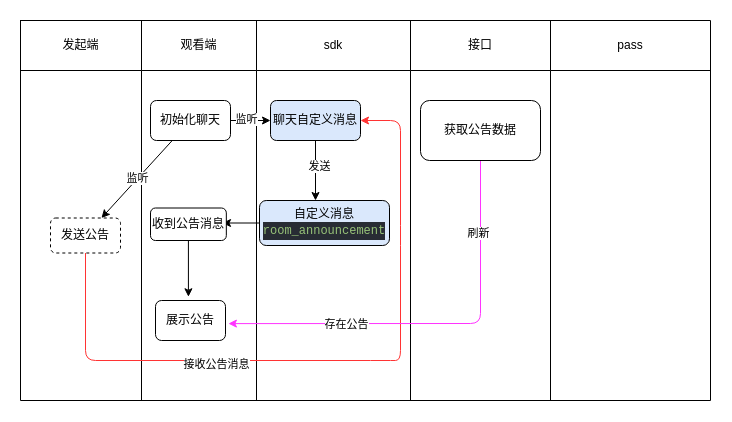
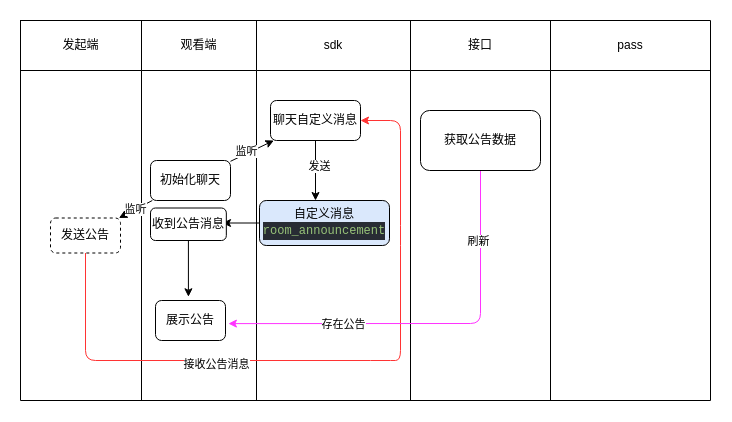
  <mxCell id="0" />
  <mxCell id="1" parent="0" />
  <mxCell id="2" value="" style="shape=table;startSize=0;container=1;collapsible=0;childLayout=tableLayout;shadow=0;" parent="1" vertex="1"><mxGeometry x="20" y="20" width="690" height="380" as="geometry" /></mxCell>
  <mxCell id="3" value="" style="shape=partialRectangle;collapsible=0;dropTarget=0;pointerEvents=0;fillColor=none;top=0;left=0;bottom=0;right=0;points=[[0,0.5],[1,0.5]];portConstraint=eastwest;shadow=0;" parent="2" vertex="1"><mxGeometry width="690" height="50" as="geometry" /></mxCell>
  <mxCell id="4" value="发起端" style="shape=partialRectangle;html=1;whiteSpace=wrap;connectable=0;overflow=hidden;fillColor=none;top=0;left=0;bottom=0;right=0;pointerEvents=1;shadow=0;" parent="3" vertex="1"><mxGeometry width="121" height="50" as="geometry"><mxRectangle width="121" height="50" as="alternateBounds" /></mxGeometry></mxCell>
  <mxCell id="5" value="观看端" style="shape=partialRectangle;html=1;whiteSpace=wrap;connectable=0;overflow=hidden;fillColor=none;top=0;left=0;bottom=0;right=0;pointerEvents=1;shadow=0;" parent="3" vertex="1"><mxGeometry x="121" width="115" height="50" as="geometry"><mxRectangle width="115" height="50" as="alternateBounds" /></mxGeometry></mxCell>
  <mxCell id="6" value="sdk" style="shape=partialRectangle;html=1;whiteSpace=wrap;connectable=0;overflow=hidden;fillColor=none;top=0;left=0;bottom=0;right=0;pointerEvents=1;shadow=0;" parent="3" vertex="1"><mxGeometry x="236" width="154" height="50" as="geometry"><mxRectangle width="154" height="50" as="alternateBounds" /></mxGeometry></mxCell>
  <mxCell id="7" value="接口" style="shape=partialRectangle;html=1;whiteSpace=wrap;connectable=0;overflow=hidden;fillColor=none;top=0;left=0;bottom=0;right=0;pointerEvents=1;shadow=0;" parent="3" vertex="1"><mxGeometry x="390" width="140" height="50" as="geometry"><mxRectangle width="140" height="50" as="alternateBounds" /></mxGeometry></mxCell>
  <mxCell id="8" value="pass" style="shape=partialRectangle;html=1;whiteSpace=wrap;connectable=0;overflow=hidden;fillColor=none;top=0;left=0;bottom=0;right=0;pointerEvents=1;shadow=0;" parent="3" vertex="1"><mxGeometry x="530" width="160" height="50" as="geometry"><mxRectangle width="160" height="50" as="alternateBounds" /></mxGeometry></mxCell>
  <mxCell id="9" value="" style="shape=partialRectangle;collapsible=0;dropTarget=0;pointerEvents=0;fillColor=none;top=0;left=0;bottom=0;right=0;points=[[0,0.5],[1,0.5]];portConstraint=eastwest;shadow=0;" parent="2" vertex="1"><mxGeometry y="50" width="690" height="330" as="geometry" /></mxCell>
  <mxCell id="10" value="" style="shape=partialRectangle;html=1;whiteSpace=wrap;connectable=0;overflow=hidden;fillColor=none;top=0;left=0;bottom=0;right=0;pointerEvents=1;shadow=0;" parent="9" vertex="1"><mxGeometry width="121" height="330" as="geometry"><mxRectangle width="121" height="330" as="alternateBounds" /></mxGeometry></mxCell>
  <mxCell id="11" value="" style="shape=partialRectangle;html=1;whiteSpace=wrap;connectable=0;overflow=hidden;fillColor=none;top=0;left=0;bottom=0;right=0;pointerEvents=1;shadow=0;" parent="9" vertex="1"><mxGeometry x="121" width="115" height="330" as="geometry"><mxRectangle width="115" height="330" as="alternateBounds" /></mxGeometry></mxCell>
  <mxCell id="12" value="" style="shape=partialRectangle;html=1;whiteSpace=wrap;connectable=0;overflow=hidden;fillColor=none;top=0;left=0;bottom=0;right=0;pointerEvents=1;shadow=0;" parent="9" vertex="1"><mxGeometry x="236" width="154" height="330" as="geometry"><mxRectangle width="154" height="330" as="alternateBounds" /></mxGeometry></mxCell>
  <mxCell id="13" value="" style="shape=partialRectangle;html=1;whiteSpace=wrap;connectable=0;overflow=hidden;fillColor=none;top=0;left=0;bottom=0;right=0;pointerEvents=1;shadow=0;" parent="9" vertex="1"><mxGeometry x="390" width="140" height="330" as="geometry"><mxRectangle width="140" height="330" as="alternateBounds" /></mxGeometry></mxCell>
  <mxCell id="14" value="" style="shape=partialRectangle;html=1;whiteSpace=wrap;connectable=0;overflow=hidden;fillColor=none;top=0;left=0;bottom=0;right=0;pointerEvents=1;shadow=0;" parent="9" vertex="1"><mxGeometry x="530" width="160" height="330" as="geometry"><mxRectangle width="160" height="330" as="alternateBounds" /></mxGeometry></mxCell>
  <mxCell id="15" value="" style="edgeStyle=none;html=1;entryX=1;entryY=0.5;entryDx=0;entryDy=0;strokeColor=#FF3333;" parent="1" source="17" target="24" edge="1"><mxGeometry relative="1" as="geometry"><mxPoint x="85" y="332.5" as="targetPoint" /><Array as="points"><mxPoint x="85" y="360" /><mxPoint x="380" y="360" /><mxPoint x="400" y="360" /><mxPoint x="400" y="235" /><mxPoint x="400" y="120" /></Array></mxGeometry></mxCell>
  <mxCell id="16" value="接收公告消息" style="edgeLabel;html=1;align=center;verticalAlign=middle;resizable=0;points=[];" parent="15" vertex="1" connectable="0"><mxGeometry x="-0.321" y="-3" relative="1" as="geometry"><mxPoint as="offset" /></mxGeometry></mxCell>
  <mxCell id="17" value="发送公告" style="rounded=1;whiteSpace=wrap;html=1;shadow=0;dashed=1;" parent="1" vertex="1"><mxGeometry x="50" y="217.5" width="70" height="35" as="geometry" /></mxCell>
  <mxCell id="18" value="" style="edgeStyle=none;html=1;" parent="1" source="21" target="24" edge="1"><mxGeometry relative="1" as="geometry" /></mxCell>
  <mxCell id="19" value="监听" style="edgeLabel;html=1;align=center;verticalAlign=middle;resizable=0;points=[];" parent="18" vertex="1" connectable="0"><mxGeometry x="-0.225" y="2" relative="1" as="geometry"><mxPoint x="-1" as="offset" /></mxGeometry></mxCell>
  <mxCell id="20" value="监听" style="edgeStyle=none;html=1;" parent="1" source="21" target="17" edge="1"><mxGeometry relative="1" as="geometry" /></mxCell>
- <mxCell id="21" value="初始化聊天" style="rounded=1;whiteSpace=wrap;html=1;shadow=0;" parent="1" vertex="1"><mxGeometry x="150" y="100" width="80" height="40" as="geometry" /></mxCell>
+ <mxCell id="21" value="初始化聊天" style="rounded=1;whiteSpace=wrap;html=1;shadow=0;" parent="1" vertex="1"><mxGeometry x="150" y="160" width="80" height="40" as="geometry" /></mxCell>
  <mxCell id="22" value="" style="edgeStyle=none;html=1;" parent="1" source="24" edge="1"><mxGeometry relative="1" as="geometry"><mxPoint x="315" y="200" as="targetPoint" /></mxGeometry></mxCell>
  <mxCell id="23" value="发送" style="edgeLabel;html=1;align=center;verticalAlign=middle;resizable=0;points=[];" parent="22" vertex="1" connectable="0"><mxGeometry x="-0.161" y="3" relative="1" as="geometry"><mxPoint as="offset" /></mxGeometry></mxCell>
- <mxCell id="24" value="聊天自定义消息" style="rounded=1;whiteSpace=wrap;html=1;shadow=0;fillColor=#dae8fc;" parent="1" vertex="1"><mxGeometry x="270" y="100" width="90" height="40" as="geometry" /></mxCell>
+ <mxCell id="24" value="聊天自定义消息" style="rounded=1;whiteSpace=wrap;html=1;shadow=0;" parent="1" vertex="1"><mxGeometry x="270" y="100" width="90" height="40" as="geometry" /></mxCell>
  <mxCell id="25" value="" style="edgeStyle=none;html=1;" parent="1" source="26" edge="1"><mxGeometry relative="1" as="geometry"><mxPoint x="222" y="222.5" as="targetPoint" /></mxGeometry></mxCell>
  <mxCell id="26" value="自定义消息&lt;br&gt;&lt;div style=&quot;color: rgb(171 , 178 , 191) ; background-color: rgb(40 , 44 , 52) ; font-family: &amp;#34;menlo&amp;#34; , &amp;#34;monaco&amp;#34; , &amp;#34;courier new&amp;#34; , monospace ; line-height: 18px&quot;&gt;&lt;span style=&quot;color: #98c379&quot;&gt;room_announcement&lt;/span&gt;&lt;/div&gt;" style="whiteSpace=wrap;html=1;rounded=1;shadow=0;fillColor=#dae8fc;" parent="1" vertex="1"><mxGeometry x="259" y="200" width="130" height="45" as="geometry" /></mxCell>
  <mxCell id="27" value="" style="edgeStyle=none;html=1;" parent="1" source="28" edge="1"><mxGeometry relative="1" as="geometry"><mxPoint x="187.919" y="296.251" as="targetPoint" /></mxGeometry></mxCell>
  <mxCell id="28" value="收到公告消息" style="rounded=1;whiteSpace=wrap;html=1;shadow=0;" parent="1" vertex="1"><mxGeometry x="150" y="207.5" width="75.83" height="32.5" as="geometry" /></mxCell>
  <mxCell id="29" value="" style="edgeStyle=none;html=1;strokeColor=#FF33FF;" parent="1" source="32" edge="1"><mxGeometry relative="1" as="geometry"><mxPoint x="227.895" y="323.108" as="targetPoint" /><Array as="points"><mxPoint x="480" y="323" /></Array></mxGeometry></mxCell>
  <mxCell id="30" value="刷新" style="edgeLabel;html=1;align=center;verticalAlign=middle;resizable=0;points=[];" parent="29" vertex="1" connectable="0"><mxGeometry x="-0.652" y="-3" relative="1" as="geometry"><mxPoint as="offset" /></mxGeometry></mxCell>
  <mxCell id="31" value="存在公告" style="edgeLabel;html=1;align=center;verticalAlign=middle;resizable=0;points=[];" parent="29" vertex="1" connectable="0"><mxGeometry x="0.438" relative="1" as="geometry"><mxPoint as="offset" /></mxGeometry></mxCell>
- <mxCell id="32" value="获取公告数据" style="rounded=1;whiteSpace=wrap;html=1;shadow=0;" parent="1" vertex="1"><mxGeometry x="420" y="100" width="120" height="60" as="geometry" /></mxCell>
+ <mxCell id="32" value="获取公告数据" style="rounded=1;whiteSpace=wrap;html=1;shadow=0;" parent="1" vertex="1"><mxGeometry x="420" y="110" width="120" height="60" as="geometry" /></mxCell>
  <mxCell id="33" value="&lt;span&gt;展示公告&lt;/span&gt;" style="rounded=1;whiteSpace=wrap;html=1;" vertex="1" parent="1"><mxGeometry x="155" y="300" width="70" height="40" as="geometry" /></mxCell>
